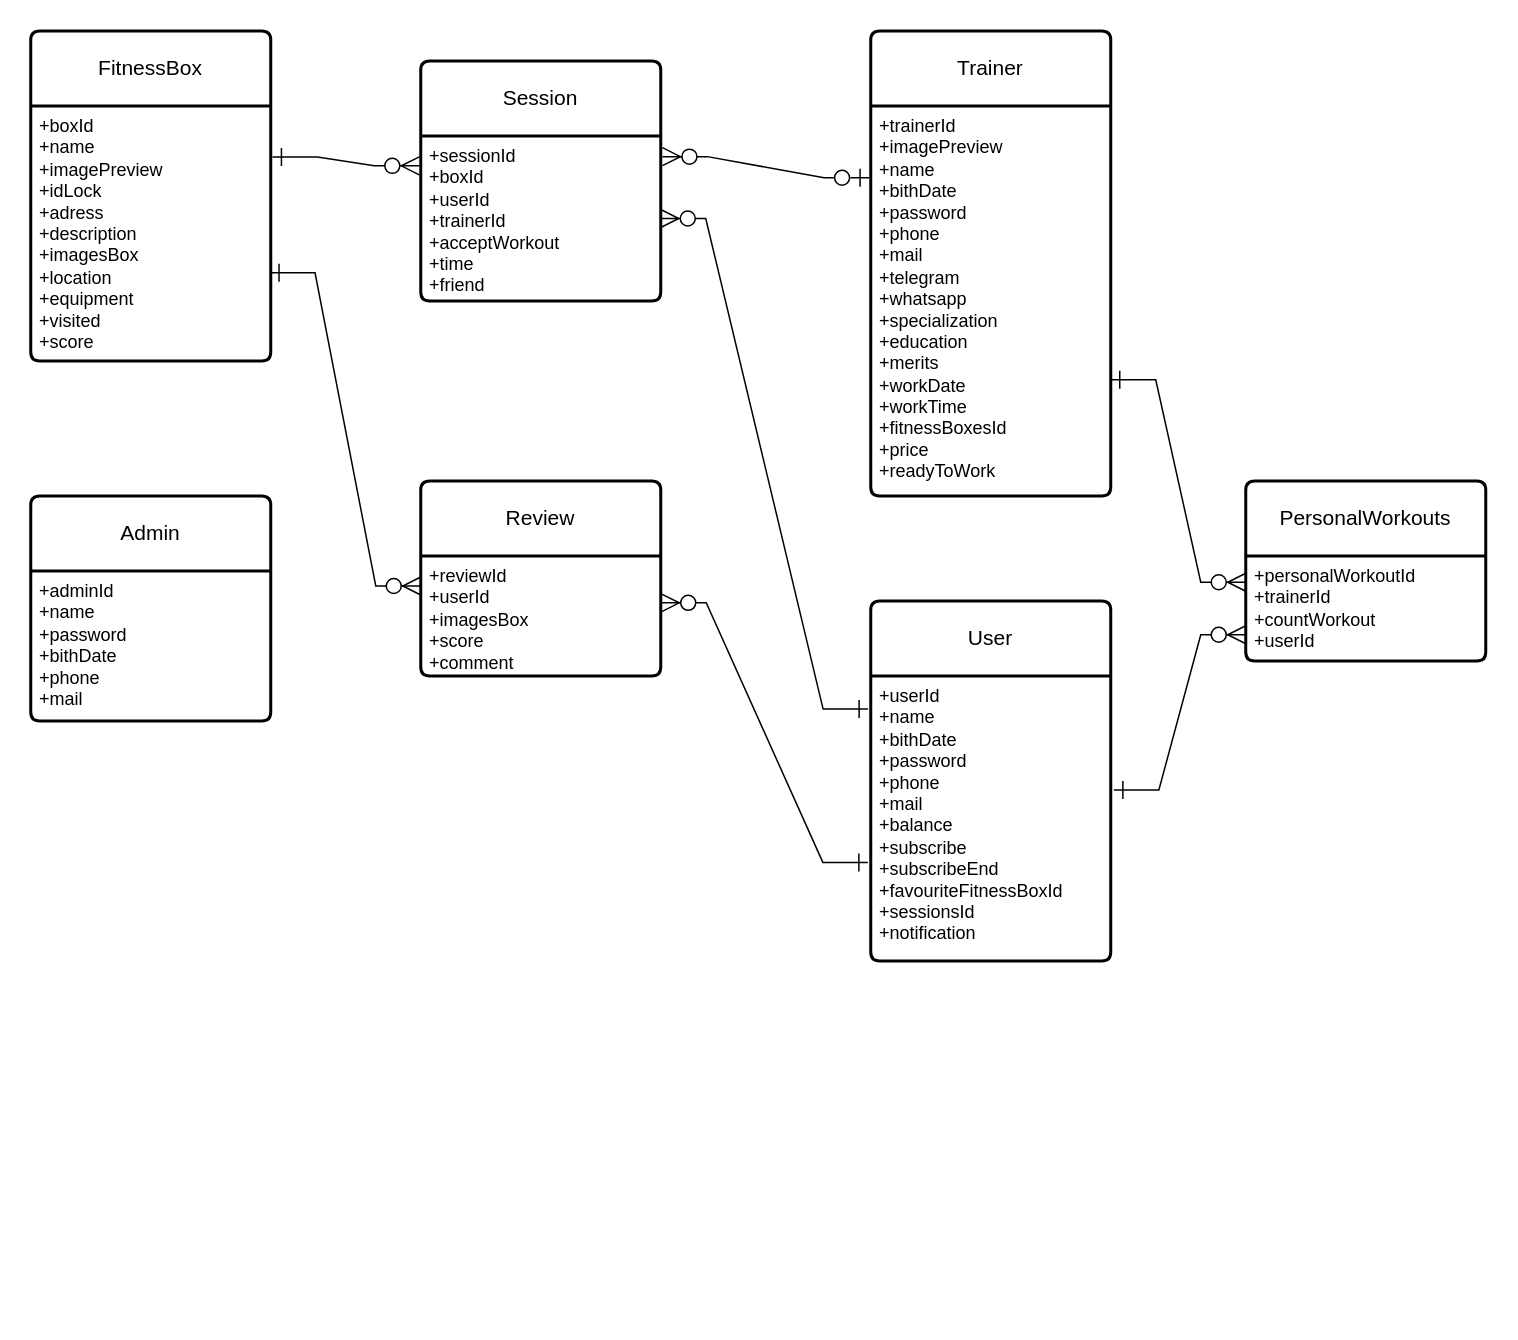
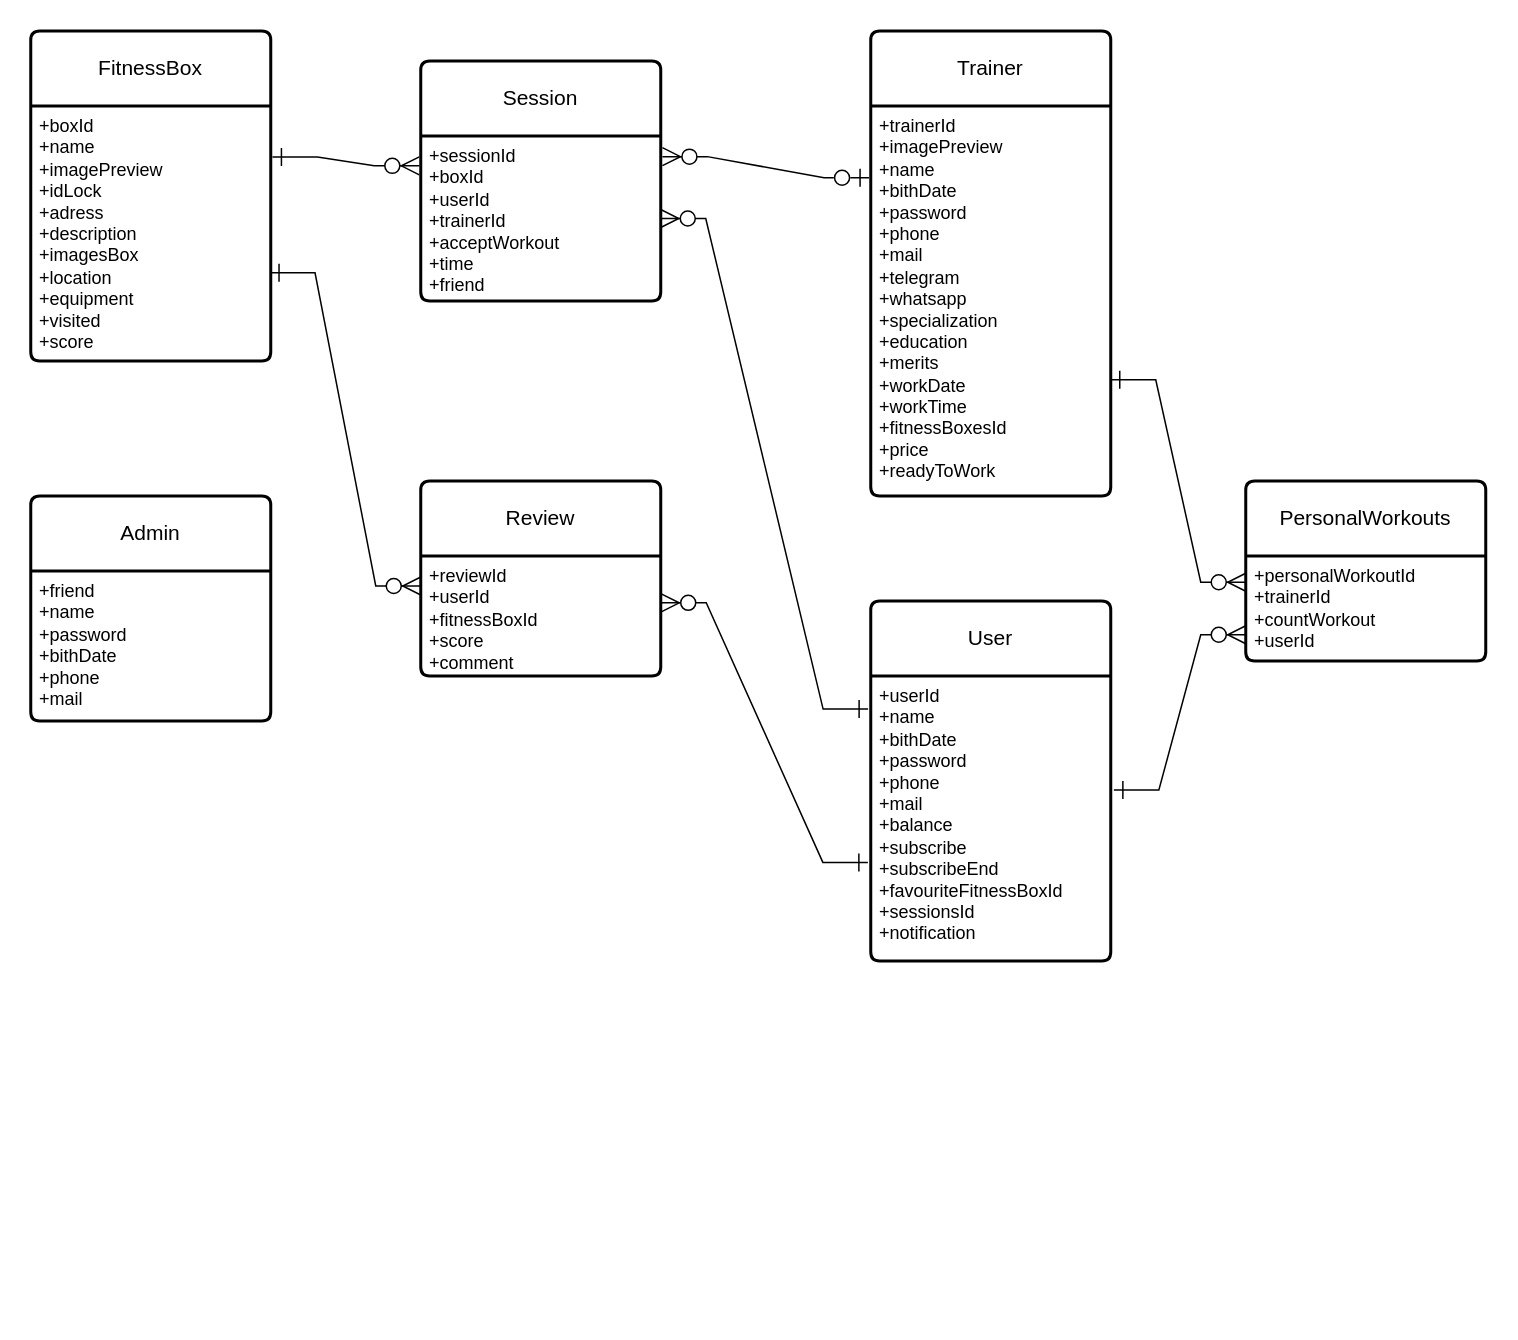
  <mxCell id="0" />
  <mxCell id="1" parent="0" />
  <mxCell id="2" value="FitnessBox" style="swimlane;childLayout=stackLayout;horizontal=1;startSize=50;horizontalStack=0;rounded=1;fontSize=14;fontStyle=0;strokeWidth=2;resizeParent=0;resizeLast=1;shadow=0;dashed=0;align=center;arcSize=4;whiteSpace=wrap;html=1;" vertex="1" parent="1"><mxGeometry x="20" y="20" width="160" height="220" as="geometry" /></mxCell>
  <mxCell id="3" value="&lt;div&gt;+boxId&lt;/div&gt;+name&lt;br&gt;+imagePreview&lt;div&gt;+idLock&lt;/div&gt;&lt;div&gt;+adress&lt;/div&gt;&lt;div&gt;+description&amp;nbsp;&lt;/div&gt;&lt;div&gt;+imagesBox&lt;/div&gt;&lt;div&gt;+location&amp;nbsp;&lt;/div&gt;&lt;div&gt;+equipment&lt;/div&gt;&lt;div&gt;+visited&lt;/div&gt;&lt;div&gt;+score&lt;/div&gt;" style="align=left;strokeColor=none;fillColor=none;spacingLeft=4;spacingRight=4;fontSize=12;verticalAlign=top;resizable=0;rotatable=0;part=1;html=1;whiteSpace=wrap;" vertex="1" parent="2"><mxGeometry y="50" width="160" height="170" as="geometry" /></mxCell>
  <mxCell id="4" value="Trainer" style="swimlane;childLayout=stackLayout;horizontal=1;startSize=50;horizontalStack=0;rounded=1;fontSize=14;fontStyle=0;strokeWidth=2;resizeParent=0;resizeLast=1;shadow=0;dashed=0;align=center;arcSize=4;whiteSpace=wrap;html=1;" vertex="1" parent="1"><mxGeometry x="580" y="20" width="160" height="310" as="geometry" /></mxCell>
  <mxCell id="5" value="+trainerId&lt;div&gt;+imagePreview&lt;/div&gt;&lt;div&gt;+name&lt;/div&gt;&lt;div&gt;+bithDate&lt;/div&gt;&lt;div&gt;+password&lt;/div&gt;&lt;div&gt;+phone&lt;/div&gt;&lt;div&gt;+mail&lt;/div&gt;&lt;div&gt;+telegram&lt;/div&gt;&lt;div&gt;+whatsapp&lt;/div&gt;&lt;div&gt;+specialization&lt;/div&gt;&lt;div&gt;+education&lt;/div&gt;&lt;div&gt;+merits&lt;/div&gt;&lt;div&gt;+workDate&lt;/div&gt;&lt;div&gt;+workTime&lt;/div&gt;&lt;div&gt;+fitnessBoxesId&lt;/div&gt;&lt;div&gt;+price&lt;/div&gt;&lt;div&gt;+readyToWork&lt;/div&gt;" style="align=left;strokeColor=none;fillColor=none;spacingLeft=4;spacingRight=4;fontSize=12;verticalAlign=top;resizable=0;rotatable=0;part=1;html=1;whiteSpace=wrap;" vertex="1" parent="4"><mxGeometry y="50" width="160" height="260" as="geometry" /></mxCell>
  <mxCell id="6" value="User" style="swimlane;childLayout=stackLayout;horizontal=1;startSize=50;horizontalStack=0;rounded=1;fontSize=14;fontStyle=0;strokeWidth=2;resizeParent=0;resizeLast=1;shadow=0;dashed=0;align=center;arcSize=4;whiteSpace=wrap;html=1;" vertex="1" parent="1"><mxGeometry x="580" y="400" width="160" height="240" as="geometry" /></mxCell>
  <mxCell id="7" value="+userId&lt;div&gt;+name&lt;/div&gt;&lt;div&gt;+bithDate&lt;/div&gt;&lt;div&gt;+password&lt;/div&gt;&lt;div&gt;+phone&lt;/div&gt;&lt;div&gt;+mail&lt;/div&gt;&lt;div&gt;+balance&lt;/div&gt;&lt;div&gt;+subscribe&lt;/div&gt;&lt;div&gt;+subscribeEnd&lt;/div&gt;&lt;div&gt;+favouriteFitnessBoxId&lt;/div&gt;&lt;div&gt;+sessionsId&lt;/div&gt;&lt;div&gt;+notification&lt;/div&gt;" style="align=left;strokeColor=none;fillColor=none;spacingLeft=4;spacingRight=4;fontSize=12;verticalAlign=top;resizable=0;rotatable=0;part=1;html=1;whiteSpace=wrap;" vertex="1" parent="6"><mxGeometry y="50" width="160" height="190" as="geometry" /></mxCell>
  <mxCell id="8" value="Session" style="swimlane;childLayout=stackLayout;horizontal=1;startSize=50;horizontalStack=0;rounded=1;fontSize=14;fontStyle=0;strokeWidth=2;resizeParent=0;resizeLast=1;shadow=0;dashed=0;align=center;arcSize=4;whiteSpace=wrap;html=1;" vertex="1" parent="1"><mxGeometry x="280" y="40" width="160" height="160" as="geometry" /></mxCell>
  <mxCell id="9" value="+sessionId&lt;div&gt;+boxId&lt;/div&gt;&lt;div&gt;+userId&lt;/div&gt;&lt;div&gt;+trainerId&lt;/div&gt;&lt;div&gt;+acceptWorkout&lt;/div&gt;&lt;div&gt;+time&lt;/div&gt;&lt;div&gt;+friend&lt;/div&gt;" style="align=left;strokeColor=none;fillColor=none;spacingLeft=4;spacingRight=4;fontSize=12;verticalAlign=top;resizable=0;rotatable=0;part=1;html=1;whiteSpace=wrap;" vertex="1" parent="8"><mxGeometry y="50" width="160" height="110" as="geometry" /></mxCell>
  <mxCell id="10" value="Admin" style="swimlane;childLayout=stackLayout;horizontal=1;startSize=50;horizontalStack=0;rounded=1;fontSize=14;fontStyle=0;strokeWidth=2;resizeParent=0;resizeLast=1;shadow=0;dashed=0;align=center;arcSize=4;whiteSpace=wrap;html=1;" vertex="1" parent="1"><mxGeometry x="20" y="330" width="160" height="150" as="geometry" /></mxCell>
- <mxCell id="11" value="&lt;div&gt;+adminId&lt;/div&gt;+name&lt;br&gt;+password&lt;div&gt;+bithDate&lt;br&gt;&lt;div&gt;&lt;span style=&quot;background-color: transparent; color: light-dark(rgb(0, 0, 0), rgb(255, 255, 255));&quot;&gt;+phone&lt;/span&gt;&lt;div&gt;+mail&lt;span style=&quot;background-color: transparent; color: light-dark(rgb(0, 0, 0), rgb(255, 255, 255));&quot;&gt;&amp;nbsp;&lt;/span&gt;&lt;/div&gt;&lt;/div&gt;&lt;/div&gt;" style="align=left;strokeColor=none;fillColor=none;spacingLeft=4;spacingRight=4;fontSize=12;verticalAlign=top;resizable=0;rotatable=0;part=1;html=1;whiteSpace=wrap;" vertex="1" parent="10"><mxGeometry y="50" width="160" height="100" as="geometry" /></mxCell>
+ <mxCell id="11" value="&lt;div&gt;+friend&lt;/div&gt;+name&lt;br&gt;+password&lt;div&gt;+bithDate&lt;br&gt;&lt;div&gt;&lt;span style=&quot;background-color: transparent; color: light-dark(rgb(0, 0, 0), rgb(255, 255, 255));&quot;&gt;+phone&lt;/span&gt;&lt;div&gt;+mail&lt;span style=&quot;background-color: transparent; color: light-dark(rgb(0, 0, 0), rgb(255, 255, 255));&quot;&gt;&amp;nbsp;&lt;/span&gt;&lt;/div&gt;&lt;/div&gt;&lt;/div&gt;" style="align=left;strokeColor=none;fillColor=none;spacingLeft=4;spacingRight=4;fontSize=12;verticalAlign=top;resizable=0;rotatable=0;part=1;html=1;whiteSpace=wrap;" vertex="1" parent="10"><mxGeometry y="50" width="160" height="100" as="geometry" /></mxCell>
  <mxCell id="12" value="Review" style="swimlane;childLayout=stackLayout;horizontal=1;startSize=50;horizontalStack=0;rounded=1;fontSize=14;fontStyle=0;strokeWidth=2;resizeParent=0;resizeLast=1;shadow=0;dashed=0;align=center;arcSize=4;whiteSpace=wrap;html=1;" vertex="1" parent="1"><mxGeometry x="280" y="320" width="160" height="130" as="geometry" /></mxCell>
- <mxCell id="13" value="&lt;div&gt;+reviewId&lt;/div&gt;&lt;div&gt;+userId&lt;/div&gt;&lt;div&gt;+imagesBox&lt;/div&gt;&lt;div&gt;+score&lt;/div&gt;&lt;div&gt;+comment&lt;/div&gt;" style="align=left;strokeColor=none;fillColor=none;spacingLeft=4;spacingRight=4;fontSize=12;verticalAlign=top;resizable=0;rotatable=0;part=1;html=1;whiteSpace=wrap;" vertex="1" parent="12"><mxGeometry y="50" width="160" height="80" as="geometry" /></mxCell>
+ <mxCell id="13" value="&lt;div&gt;+reviewId&lt;/div&gt;&lt;div&gt;+userId&lt;/div&gt;&lt;div&gt;+fitnessBoxId&lt;/div&gt;&lt;div&gt;+score&lt;/div&gt;&lt;div&gt;+comment&lt;/div&gt;" style="align=left;strokeColor=none;fillColor=none;spacingLeft=4;spacingRight=4;fontSize=12;verticalAlign=top;resizable=0;rotatable=0;part=1;html=1;whiteSpace=wrap;" vertex="1" parent="12"><mxGeometry y="50" width="160" height="80" as="geometry" /></mxCell>
  <mxCell id="14" value="" style="edgeStyle=entityRelationEdgeStyle;fontSize=12;html=1;endArrow=ERzeroToMany;startArrow=ERone;rounded=0;startFill=0;endSize=10;startSize=10;entryX=-0.006;entryY=0.181;entryDx=0;entryDy=0;entryPerimeter=0;exitX=1.007;exitY=0.2;exitDx=0;exitDy=0;exitPerimeter=0;" edge="1" parent="1" source="3" target="9"><mxGeometry width="100" height="100" relative="1" as="geometry"><mxPoint x="180" y="214" as="sourcePoint" /><mxPoint x="310" y="330" as="targetPoint" /><Array as="points"><mxPoint x="210" y="213" /></Array></mxGeometry></mxCell>
  <mxCell id="15" value="" style="edgeStyle=entityRelationEdgeStyle;fontSize=12;html=1;endArrow=ERzeroToMany;startArrow=ERone;rounded=0;startFill=0;endSize=10;startSize=10;entryX=0;entryY=0.25;entryDx=0;entryDy=0;exitX=0.997;exitY=0.654;exitDx=0;exitDy=0;exitPerimeter=0;" edge="1" parent="1" source="3" target="13"><mxGeometry width="100" height="100" relative="1" as="geometry"><mxPoint x="191" y="224" as="sourcePoint" /><mxPoint x="339" y="160" as="targetPoint" /><Array as="points"><mxPoint x="220" y="223" /></Array></mxGeometry></mxCell>
  <mxCell id="16" value="PersonalWorkouts" style="swimlane;childLayout=stackLayout;horizontal=1;startSize=50;horizontalStack=0;rounded=1;fontSize=14;fontStyle=0;strokeWidth=2;resizeParent=0;resizeLast=1;shadow=0;dashed=0;align=center;arcSize=4;whiteSpace=wrap;html=1;" vertex="1" parent="1"><mxGeometry x="830" y="320" width="160" height="120" as="geometry" /></mxCell>
  <mxCell id="17" value="+personalWorkoutId&lt;div&gt;+trainerId&lt;/div&gt;&lt;div&gt;+countWorkout&lt;/div&gt;&lt;div&gt;+userId&lt;/div&gt;" style="align=left;strokeColor=none;fillColor=none;spacingLeft=4;spacingRight=4;fontSize=12;verticalAlign=top;resizable=0;rotatable=0;part=1;html=1;whiteSpace=wrap;" vertex="1" parent="16"><mxGeometry y="50" width="160" height="70" as="geometry" /></mxCell>
  <mxCell id="18" value="" style="edgeStyle=entityRelationEdgeStyle;fontSize=12;html=1;endArrow=ERzeroToMany;startArrow=ERzeroToOne;rounded=0;startFill=0;endSize=10;startSize=10;entryX=1.007;entryY=0.125;entryDx=0;entryDy=0;entryPerimeter=0;exitX=-0.007;exitY=0.184;exitDx=0;exitDy=0;exitPerimeter=0;" edge="1" parent="1" source="5" target="9"><mxGeometry width="100" height="100" relative="1" as="geometry"><mxPoint x="520" y="280" as="sourcePoint" /><mxPoint x="509" y="426" as="targetPoint" /><Array as="points"><mxPoint x="440" y="379" /></Array></mxGeometry></mxCell>
  <mxCell id="19" value="" style="edgeStyle=entityRelationEdgeStyle;fontSize=12;html=1;endArrow=ERzeroToMany;startArrow=ERone;rounded=0;startFill=0;endSize=10;startSize=10;entryX=1;entryY=0.5;entryDx=0;entryDy=0;exitX=-0.011;exitY=0.116;exitDx=0;exitDy=0;exitPerimeter=0;" edge="1" parent="1" source="7" target="9"><mxGeometry width="100" height="100" relative="1" as="geometry"><mxPoint x="680" y="370" as="sourcePoint" /><mxPoint x="542" y="501" as="targetPoint" /><Array as="points"><mxPoint x="541" y="626" /></Array></mxGeometry></mxCell>
  <mxCell id="20" value="" style="edgeStyle=entityRelationEdgeStyle;fontSize=12;html=1;endArrow=ERzeroToMany;startArrow=ERone;rounded=0;startFill=0;endSize=10;startSize=10;entryX=0;entryY=0.75;entryDx=0;entryDy=0;exitX=1.013;exitY=0.4;exitDx=0;exitDy=0;exitPerimeter=0;" edge="1" parent="1" source="7" target="17"><mxGeometry width="100" height="100" relative="1" as="geometry"><mxPoint x="490" y="600" as="sourcePoint" /><mxPoint x="250" y="540" as="targetPoint" /><Array as="points"><mxPoint x="351" y="871" /></Array></mxGeometry></mxCell>
  <mxCell id="21" value="" style="edgeStyle=entityRelationEdgeStyle;fontSize=12;html=1;endArrow=ERzeroToMany;startArrow=ERone;rounded=0;startFill=0;endSize=10;startSize=10;entryX=0;entryY=0.25;entryDx=0;entryDy=0;exitX=1;exitY=0.75;exitDx=0;exitDy=0;" edge="1" parent="1" source="4" target="17"><mxGeometry width="100" height="100" relative="1" as="geometry"><mxPoint x="589" y="133" as="sourcePoint" /><mxPoint x="451" y="264" as="targetPoint" /><Array as="points"><mxPoint x="450" y="389" /></Array></mxGeometry></mxCell>
  <mxCell id="22" value="" style="edgeStyle=entityRelationEdgeStyle;fontSize=12;html=1;endArrow=ERzeroToMany;startArrow=ERone;rounded=0;startFill=0;endSize=10;startSize=10;entryX=1.002;entryY=0.39;entryDx=0;entryDy=0;exitX=-0.012;exitY=0.654;exitDx=0;exitDy=0;exitPerimeter=0;entryPerimeter=0;" edge="1" parent="1" source="7" target="13"><mxGeometry width="100" height="100" relative="1" as="geometry"><mxPoint x="460" y="520" as="sourcePoint" /><mxPoint x="560" y="813" as="targetPoint" /><Array as="points"><mxPoint x="500" y="536" /><mxPoint x="780" y="823" /></Array></mxGeometry></mxCell>
